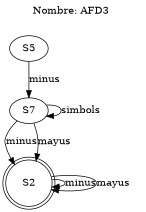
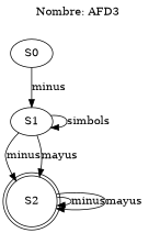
  digraph {
    label="Nombre: AFD3 "
    labelloc=t
    rankdir=TB
-   S0 [label=S5]
-   S1 [label=S7]
+   S0
+   S1
    n3 [label=" S2 " shape=doublecircle]
    S0 -> S1 [label=minus]
    S1 -> S1 [label=simbols]
    S1 -> n3 [label=minus]
    S1 -> n3 [label=mayus]
    n3 -> n3 [label=minus]
    n3 -> n3 [label=mayus]
  }
